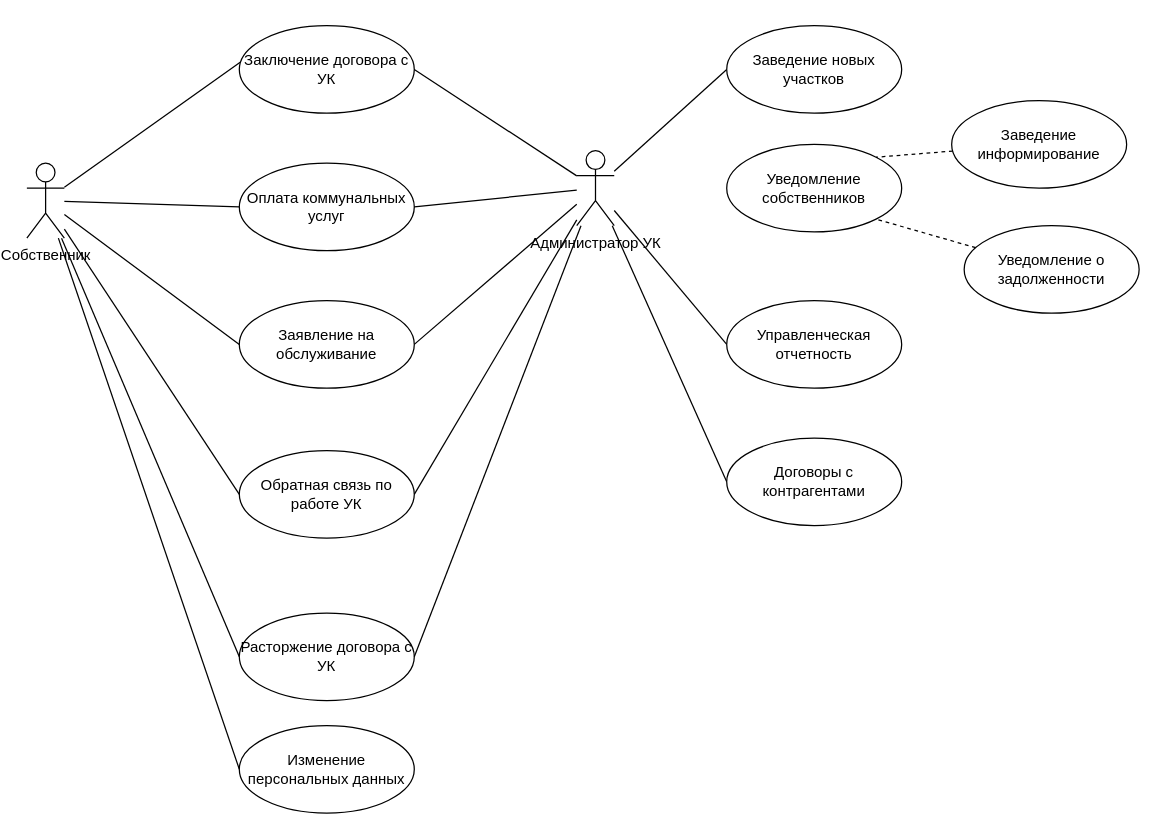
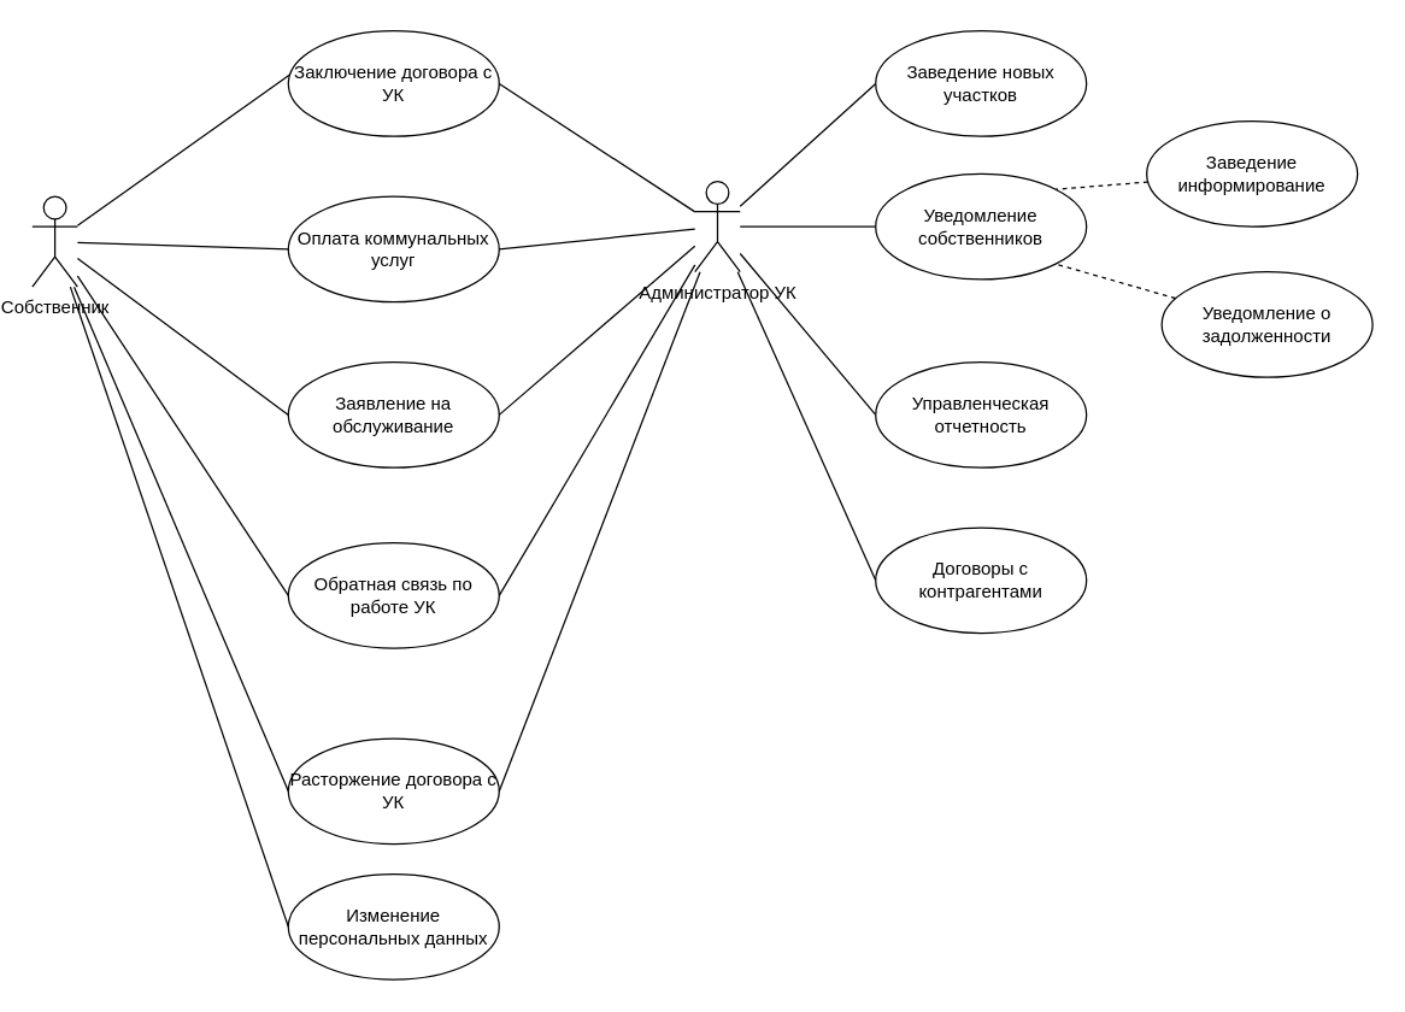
  <mxCell id="0" />
  <mxCell id="1" parent="0" />
  <mxCell id="2" style="rounded=0;orthogonalLoop=1;jettySize=auto;html=1;entryX=0.007;entryY=0.414;entryDx=0;entryDy=0;entryPerimeter=0;endArrow=none;endFill=0;" parent="1" source="8" target="9" edge="1"><mxGeometry relative="1" as="geometry" /></mxCell>
  <mxCell id="3" style="edgeStyle=none;rounded=0;orthogonalLoop=1;jettySize=auto;html=1;entryX=0;entryY=0.5;entryDx=0;entryDy=0;endArrow=none;endFill=0;" parent="1" source="8" target="10" edge="1"><mxGeometry relative="1" as="geometry" /></mxCell>
  <mxCell id="4" style="edgeStyle=none;rounded=0;orthogonalLoop=1;jettySize=auto;html=1;entryX=0;entryY=0.5;entryDx=0;entryDy=0;endArrow=none;endFill=0;" parent="1" source="8" target="11" edge="1"><mxGeometry relative="1" as="geometry" /></mxCell>
  <mxCell id="5" style="edgeStyle=none;rounded=0;orthogonalLoop=1;jettySize=auto;html=1;entryX=0;entryY=0.5;entryDx=0;entryDy=0;endArrow=none;endFill=0;" parent="1" source="8" target="12" edge="1"><mxGeometry relative="1" as="geometry" /></mxCell>
  <mxCell id="6" style="edgeStyle=none;rounded=0;orthogonalLoop=1;jettySize=auto;html=1;entryX=0;entryY=0.5;entryDx=0;entryDy=0;endArrow=none;endFill=0;" parent="1" source="8" target="13" edge="1"><mxGeometry relative="1" as="geometry" /></mxCell>
  <mxCell id="7" style="edgeStyle=none;rounded=0;orthogonalLoop=1;jettySize=auto;html=1;entryX=0;entryY=0.5;entryDx=0;entryDy=0;endArrow=none;endFill=0;" parent="1" source="8" target="26" edge="1"><mxGeometry relative="1" as="geometry" /></mxCell>
  <mxCell id="8" value="Собственник" style="shape=umlActor;verticalLabelPosition=bottom;verticalAlign=top;html=1;" parent="1" vertex="1"><mxGeometry x="20" y="130" width="30" height="60" as="geometry" /></mxCell>
  <mxCell id="9" value="Заключение договора с УК" style="ellipse;whiteSpace=wrap;html=1;" parent="1" vertex="1"><mxGeometry x="190" y="20" width="140" height="70" as="geometry" /></mxCell>
  <mxCell id="10" value="Оплата коммунальных услуг" style="ellipse;whiteSpace=wrap;html=1;" parent="1" vertex="1"><mxGeometry x="190" y="130" width="140" height="70" as="geometry" /></mxCell>
  <mxCell id="11" value="Заявление на обслуживание" style="ellipse;whiteSpace=wrap;html=1;" parent="1" vertex="1"><mxGeometry x="190" y="240" width="140" height="70" as="geometry" /></mxCell>
  <mxCell id="12" value="Обратная связь по работе УК" style="ellipse;whiteSpace=wrap;html=1;" parent="1" vertex="1"><mxGeometry x="190" y="360" width="140" height="70" as="geometry" /></mxCell>
  <mxCell id="13" value="Расторжение договора с УК" style="ellipse;whiteSpace=wrap;html=1;" parent="1" vertex="1"><mxGeometry x="190" y="490" width="140" height="70" as="geometry" /></mxCell>
  <mxCell id="14" style="edgeStyle=none;rounded=0;orthogonalLoop=1;jettySize=auto;html=1;entryX=1;entryY=0.5;entryDx=0;entryDy=0;endArrow=none;endFill=0;" parent="1" source="23" target="9" edge="1"><mxGeometry relative="1" as="geometry" /></mxCell>
  <mxCell id="15" style="edgeStyle=none;rounded=0;orthogonalLoop=1;jettySize=auto;html=1;entryX=1;entryY=0.5;entryDx=0;entryDy=0;endArrow=none;endFill=0;" parent="1" source="23" target="10" edge="1"><mxGeometry relative="1" as="geometry" /></mxCell>
  <mxCell id="16" style="edgeStyle=none;rounded=0;orthogonalLoop=1;jettySize=auto;html=1;entryX=1;entryY=0.5;entryDx=0;entryDy=0;endArrow=none;endFill=0;" parent="1" source="23" target="11" edge="1"><mxGeometry relative="1" as="geometry" /></mxCell>
  <mxCell id="17" style="edgeStyle=none;rounded=0;orthogonalLoop=1;jettySize=auto;html=1;entryX=1;entryY=0.5;entryDx=0;entryDy=0;endArrow=none;endFill=0;" parent="1" source="23" target="12" edge="1"><mxGeometry relative="1" as="geometry" /></mxCell>
  <mxCell id="18" style="edgeStyle=none;rounded=0;orthogonalLoop=1;jettySize=auto;html=1;entryX=1;entryY=0.5;entryDx=0;entryDy=0;endArrow=none;endFill=0;" parent="1" source="23" target="13" edge="1"><mxGeometry relative="1" as="geometry" /></mxCell>
  <mxCell id="19" style="edgeStyle=none;rounded=0;orthogonalLoop=1;jettySize=auto;html=1;entryX=0;entryY=0.5;entryDx=0;entryDy=0;endArrow=none;endFill=0;" parent="1" source="23" target="24" edge="1"><mxGeometry relative="1" as="geometry" /></mxCell>
+ <mxCell id="20" style="edgeStyle=none;rounded=0;orthogonalLoop=1;jettySize=auto;html=1;entryX=0;entryY=0.5;entryDx=0;entryDy=0;endArrow=none;endFill=0;" parent="1" source="23" target="25" edge="1"><mxGeometry relative="1" as="geometry" /></mxCell>
  <mxCell id="21" style="edgeStyle=none;rounded=0;orthogonalLoop=1;jettySize=auto;html=1;entryX=0;entryY=0.5;entryDx=0;entryDy=0;endArrow=none;endFill=0;" parent="1" source="23" target="27" edge="1"><mxGeometry relative="1" as="geometry" /></mxCell>
  <mxCell id="22" style="edgeStyle=none;rounded=0;orthogonalLoop=1;jettySize=auto;html=1;entryX=0;entryY=0.5;entryDx=0;entryDy=0;endArrow=none;endFill=0;" parent="1" source="23" target="28" edge="1"><mxGeometry relative="1" as="geometry" /></mxCell>
  <mxCell id="23" value="Администратор УК" style="shape=umlActor;verticalLabelPosition=bottom;verticalAlign=top;html=1;" parent="1" vertex="1"><mxGeometry x="460" y="120" width="30" height="60" as="geometry" /></mxCell>
  <mxCell id="24" value="Заведение новых участков" style="ellipse;whiteSpace=wrap;html=1;" parent="1" vertex="1"><mxGeometry x="580" y="20" width="140" height="70" as="geometry" /></mxCell>
  <mxCell id="25" value="Уведомление собственников" style="ellipse;whiteSpace=wrap;html=1;" parent="1" vertex="1"><mxGeometry x="580" y="115" width="140" height="70" as="geometry" /></mxCell>
  <mxCell id="26" value="Изменение персональных данных" style="ellipse;whiteSpace=wrap;html=1;" parent="1" vertex="1"><mxGeometry x="190" y="580" width="140" height="70" as="geometry" /></mxCell>
  <mxCell id="27" value="Управленческая отчетность" style="ellipse;whiteSpace=wrap;html=1;" parent="1" vertex="1"><mxGeometry x="580" y="240" width="140" height="70" as="geometry" /></mxCell>
  <mxCell id="28" value="Договоры с контрагентами" style="ellipse;whiteSpace=wrap;html=1;" parent="1" vertex="1"><mxGeometry x="580" y="350" width="140" height="70" as="geometry" /></mxCell>
  <mxCell id="29" style="edgeStyle=none;rounded=0;orthogonalLoop=1;jettySize=auto;html=1;entryX=1;entryY=0;entryDx=0;entryDy=0;endArrow=none;endFill=0;dashed=1;" edge="1" parent="1" source="30" target="25"><mxGeometry relative="1" as="geometry" /></mxCell>
  <mxCell id="30" value="Заведение информирование" style="ellipse;whiteSpace=wrap;html=1;" vertex="1" parent="1"><mxGeometry x="760" y="80" width="140" height="70" as="geometry" /></mxCell>
  <mxCell id="31" style="edgeStyle=none;rounded=0;orthogonalLoop=1;jettySize=auto;html=1;entryX=1;entryY=1;entryDx=0;entryDy=0;dashed=1;endArrow=none;endFill=0;" edge="1" parent="1" source="32" target="25"><mxGeometry relative="1" as="geometry" /></mxCell>
  <mxCell id="32" value="Уведомление о задолженности" style="ellipse;whiteSpace=wrap;html=1;" vertex="1" parent="1"><mxGeometry x="770" y="180" width="140" height="70" as="geometry" /></mxCell>
